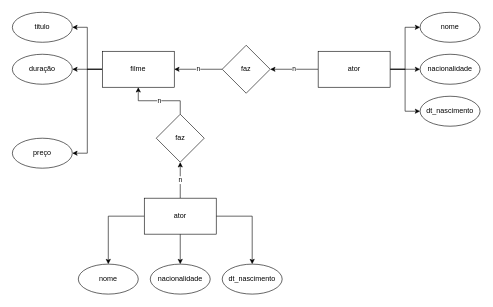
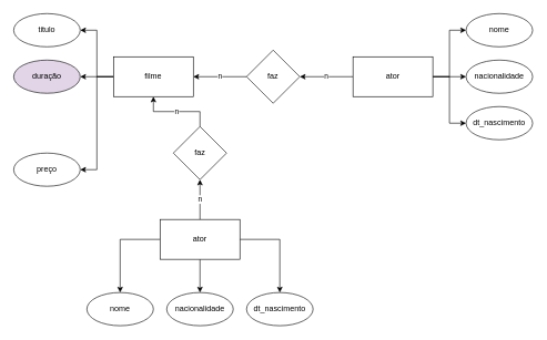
  <mxCell id="0" />
  <mxCell id="1" parent="0" />
  <mxCell id="2" style="edgeStyle=orthogonalEdgeStyle;rounded=0;orthogonalLoop=1;jettySize=auto;html=1;entryX=1;entryY=0.5;entryDx=0;entryDy=0;" edge="1" parent="1" source="5" target="6"><mxGeometry relative="1" as="geometry" /></mxCell>
  <mxCell id="3" style="edgeStyle=orthogonalEdgeStyle;rounded=0;orthogonalLoop=1;jettySize=auto;html=1;entryX=1;entryY=0.5;entryDx=0;entryDy=0;" edge="1" parent="1" source="5" target="7"><mxGeometry relative="1" as="geometry" /></mxCell>
  <mxCell id="4" style="edgeStyle=orthogonalEdgeStyle;rounded=0;orthogonalLoop=1;jettySize=auto;html=1;entryX=1;entryY=0.5;entryDx=0;entryDy=0;" edge="1" parent="1" source="5" target="18"><mxGeometry relative="1" as="geometry" /></mxCell>
  <mxCell id="5" value="filme" style="rounded=0;whiteSpace=wrap;html=1;" vertex="1" parent="1"><mxGeometry x="170" y="85" width="120" height="60" as="geometry" /></mxCell>
  <mxCell id="6" value="titulo" style="ellipse;whiteSpace=wrap;html=1;" vertex="1" parent="1"><mxGeometry x="20" y="20" width="100" height="50" as="geometry" /></mxCell>
- <mxCell id="7" value="duração" style="ellipse;whiteSpace=wrap;html=1;" vertex="1" parent="1"><mxGeometry x="20" y="90" width="100" height="50" as="geometry" /></mxCell>
+ <mxCell id="7" value="duração" style="ellipse;whiteSpace=wrap;html=1;fillColor=#e1d5e7;" vertex="1" parent="1"><mxGeometry x="20" y="90" width="100" height="50" as="geometry" /></mxCell>
  <mxCell id="8" value="n" style="edgeStyle=orthogonalEdgeStyle;rounded=0;orthogonalLoop=1;jettySize=auto;html=1;" edge="1" parent="1" source="9" target="5"><mxGeometry relative="1" as="geometry" /></mxCell>
  <mxCell id="9" value="faz" style="rhombus;whiteSpace=wrap;html=1;" vertex="1" parent="1"><mxGeometry x="370" y="75" width="80" height="80" as="geometry" /></mxCell>
  <mxCell id="10" style="edgeStyle=orthogonalEdgeStyle;rounded=0;orthogonalLoop=1;jettySize=auto;html=1;entryX=0;entryY=0.5;entryDx=0;entryDy=0;" edge="1" parent="1" source="14" target="15"><mxGeometry relative="1" as="geometry" /></mxCell>
  <mxCell id="11" style="edgeStyle=orthogonalEdgeStyle;rounded=0;orthogonalLoop=1;jettySize=auto;html=1;entryX=0;entryY=0.5;entryDx=0;entryDy=0;" edge="1" parent="1" source="14" target="16"><mxGeometry relative="1" as="geometry" /></mxCell>
  <mxCell id="12" style="edgeStyle=orthogonalEdgeStyle;rounded=0;orthogonalLoop=1;jettySize=auto;html=1;entryX=0;entryY=0.5;entryDx=0;entryDy=0;" edge="1" parent="1" source="14" target="17"><mxGeometry relative="1" as="geometry" /></mxCell>
  <mxCell id="13" value="n" style="edgeStyle=orthogonalEdgeStyle;rounded=0;orthogonalLoop=1;jettySize=auto;html=1;entryX=1;entryY=0.5;entryDx=0;entryDy=0;" edge="1" parent="1" source="14" target="9"><mxGeometry relative="1" as="geometry" /></mxCell>
  <mxCell id="14" value="ator" style="rounded=0;whiteSpace=wrap;html=1;" vertex="1" parent="1"><mxGeometry x="530" y="85" width="120" height="60" as="geometry" /></mxCell>
  <mxCell id="15" value="nome" style="ellipse;whiteSpace=wrap;html=1;" vertex="1" parent="1"><mxGeometry x="700" y="20" width="100" height="50" as="geometry" /></mxCell>
  <mxCell id="16" value="nacionalidade" style="ellipse;whiteSpace=wrap;html=1;" vertex="1" parent="1"><mxGeometry x="700" y="90" width="100" height="50" as="geometry" /></mxCell>
  <mxCell id="17" value="dt_nascimento" style="ellipse;whiteSpace=wrap;html=1;" vertex="1" parent="1"><mxGeometry x="700" y="160" width="100" height="50" as="geometry" /></mxCell>
  <mxCell id="18" value="preço" style="ellipse;whiteSpace=wrap;html=1;" vertex="1" parent="1"><mxGeometry x="20" y="230" width="100" height="50" as="geometry" /></mxCell>
  <mxCell id="19" style="edgeStyle=orthogonalEdgeStyle;rounded=0;orthogonalLoop=1;jettySize=auto;html=1;" edge="1" parent="1" source="26" target="22"><mxGeometry relative="1" as="geometry"><mxPoint x="260" y="370" as="sourcePoint" /><mxPoint x="180" y="440" as="targetPoint" /></mxGeometry></mxCell>
  <mxCell id="20" style="edgeStyle=orthogonalEdgeStyle;rounded=0;orthogonalLoop=1;jettySize=auto;html=1;entryX=0.5;entryY=0;entryDx=0;entryDy=0;" edge="1" parent="1" source="26" target="23"><mxGeometry relative="1" as="geometry"><mxPoint x="300" y="410" as="sourcePoint" /></mxGeometry></mxCell>
  <mxCell id="21" style="edgeStyle=orthogonalEdgeStyle;rounded=0;orthogonalLoop=1;jettySize=auto;html=1;entryX=0.5;entryY=0;entryDx=0;entryDy=0;" edge="1" parent="1" source="26" target="24"><mxGeometry relative="1" as="geometry"><mxPoint x="340" y="370" as="sourcePoint" /></mxGeometry></mxCell>
  <mxCell id="22" value="nome" style="ellipse;whiteSpace=wrap;html=1;" vertex="1" parent="1"><mxGeometry x="130" y="440" width="100" height="50" as="geometry" /></mxCell>
  <mxCell id="23" value="nacionalidade" style="ellipse;whiteSpace=wrap;html=1;" vertex="1" parent="1"><mxGeometry x="250" y="440" width="100" height="50" as="geometry" /></mxCell>
  <mxCell id="24" value="dt_nascimento" style="ellipse;whiteSpace=wrap;html=1;" vertex="1" parent="1"><mxGeometry x="370" y="440" width="100" height="50" as="geometry" /></mxCell>
  <mxCell id="25" value="n" style="edgeStyle=orthogonalEdgeStyle;rounded=0;orthogonalLoop=1;jettySize=auto;html=1;" edge="1" parent="1" source="26" target="28"><mxGeometry relative="1" as="geometry" /></mxCell>
  <mxCell id="26" value="ator" style="rounded=0;whiteSpace=wrap;html=1;" vertex="1" parent="1"><mxGeometry x="240" y="330" width="120" height="60" as="geometry" /></mxCell>
  <mxCell id="27" value="n" style="edgeStyle=orthogonalEdgeStyle;rounded=0;orthogonalLoop=1;jettySize=auto;html=1;" edge="1" parent="1" source="28" target="5"><mxGeometry relative="1" as="geometry" /></mxCell>
  <mxCell id="28" value="faz" style="rhombus;whiteSpace=wrap;html=1;" vertex="1" parent="1"><mxGeometry x="260" y="190" width="80" height="80" as="geometry" /></mxCell>
